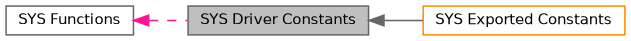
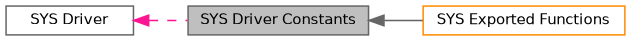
  digraph {
    rankdir=LR
    node [color=gray40 fillcolor=white fontname=Helvetica fontsize=10 shape=box style=filled]
    edge [dir=back fontname=Helvetica fontsize=10 labelfontname=Helvetica labelfontsize=10 shape=plaintext]
-   n1 [height=0.2 label="SYS Functions" width=0.4]
+   n1 [height=0.2 label="SYS Driver" width=0.4]
    n2 [fillcolor=grey75 fontcolor=black height=0.2 label="SYS Driver Constants" width=0.4]
-   n3 [color=darkorange height=0.2 label="SYS Exported Constants" width=0.4]
+   n3 [color=darkorange height=0.2 label="SYS Exported Functions" width=0.4]
    n1 -> n2 [color=deeppink style=dashed]
    n2 -> n3 [color=gray40 style=solid]
  }
